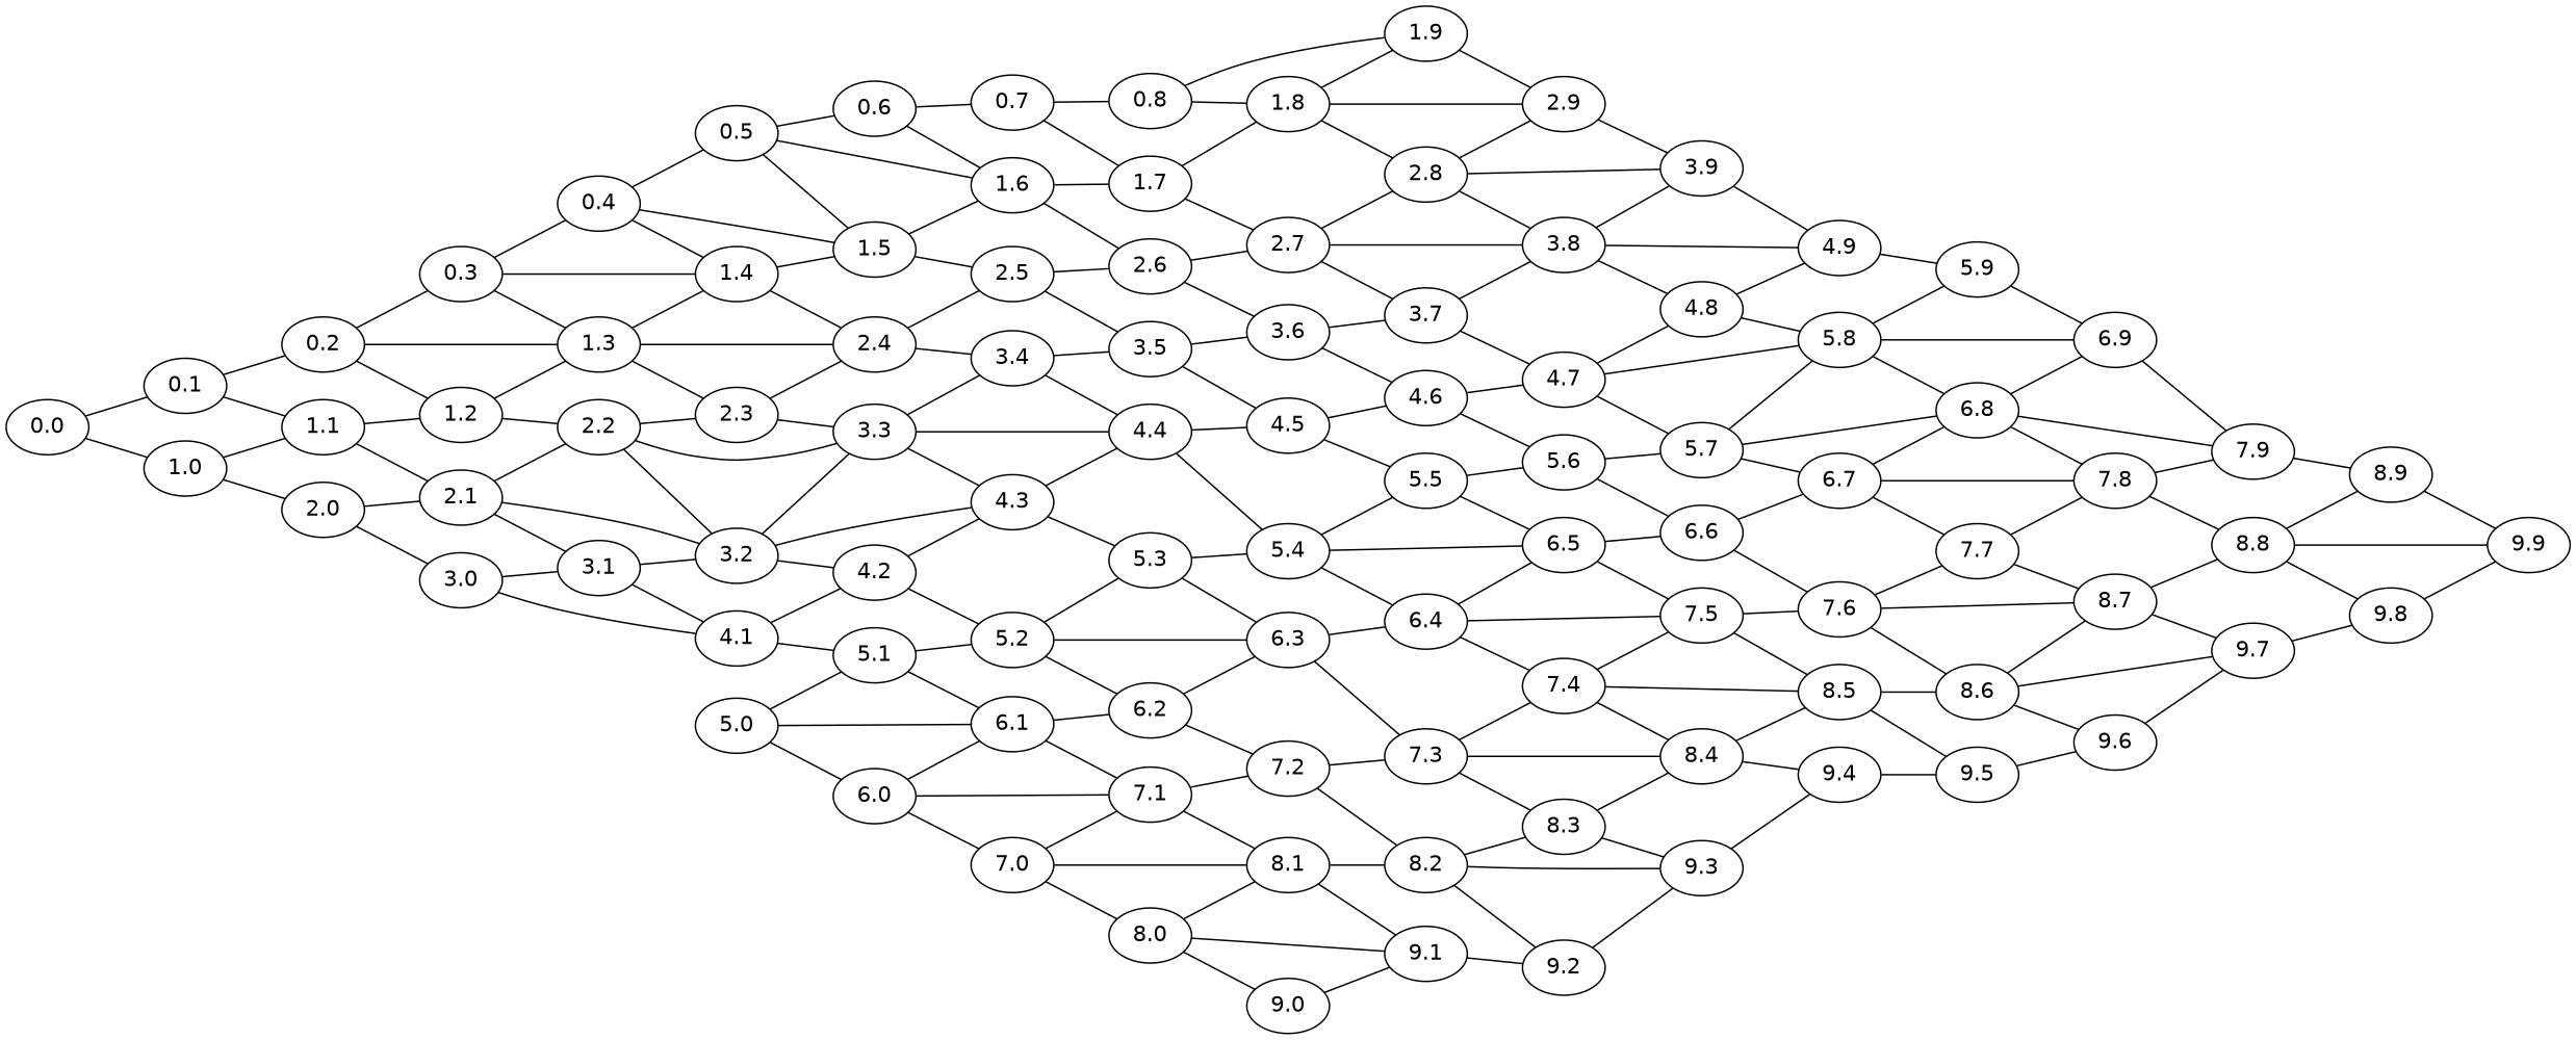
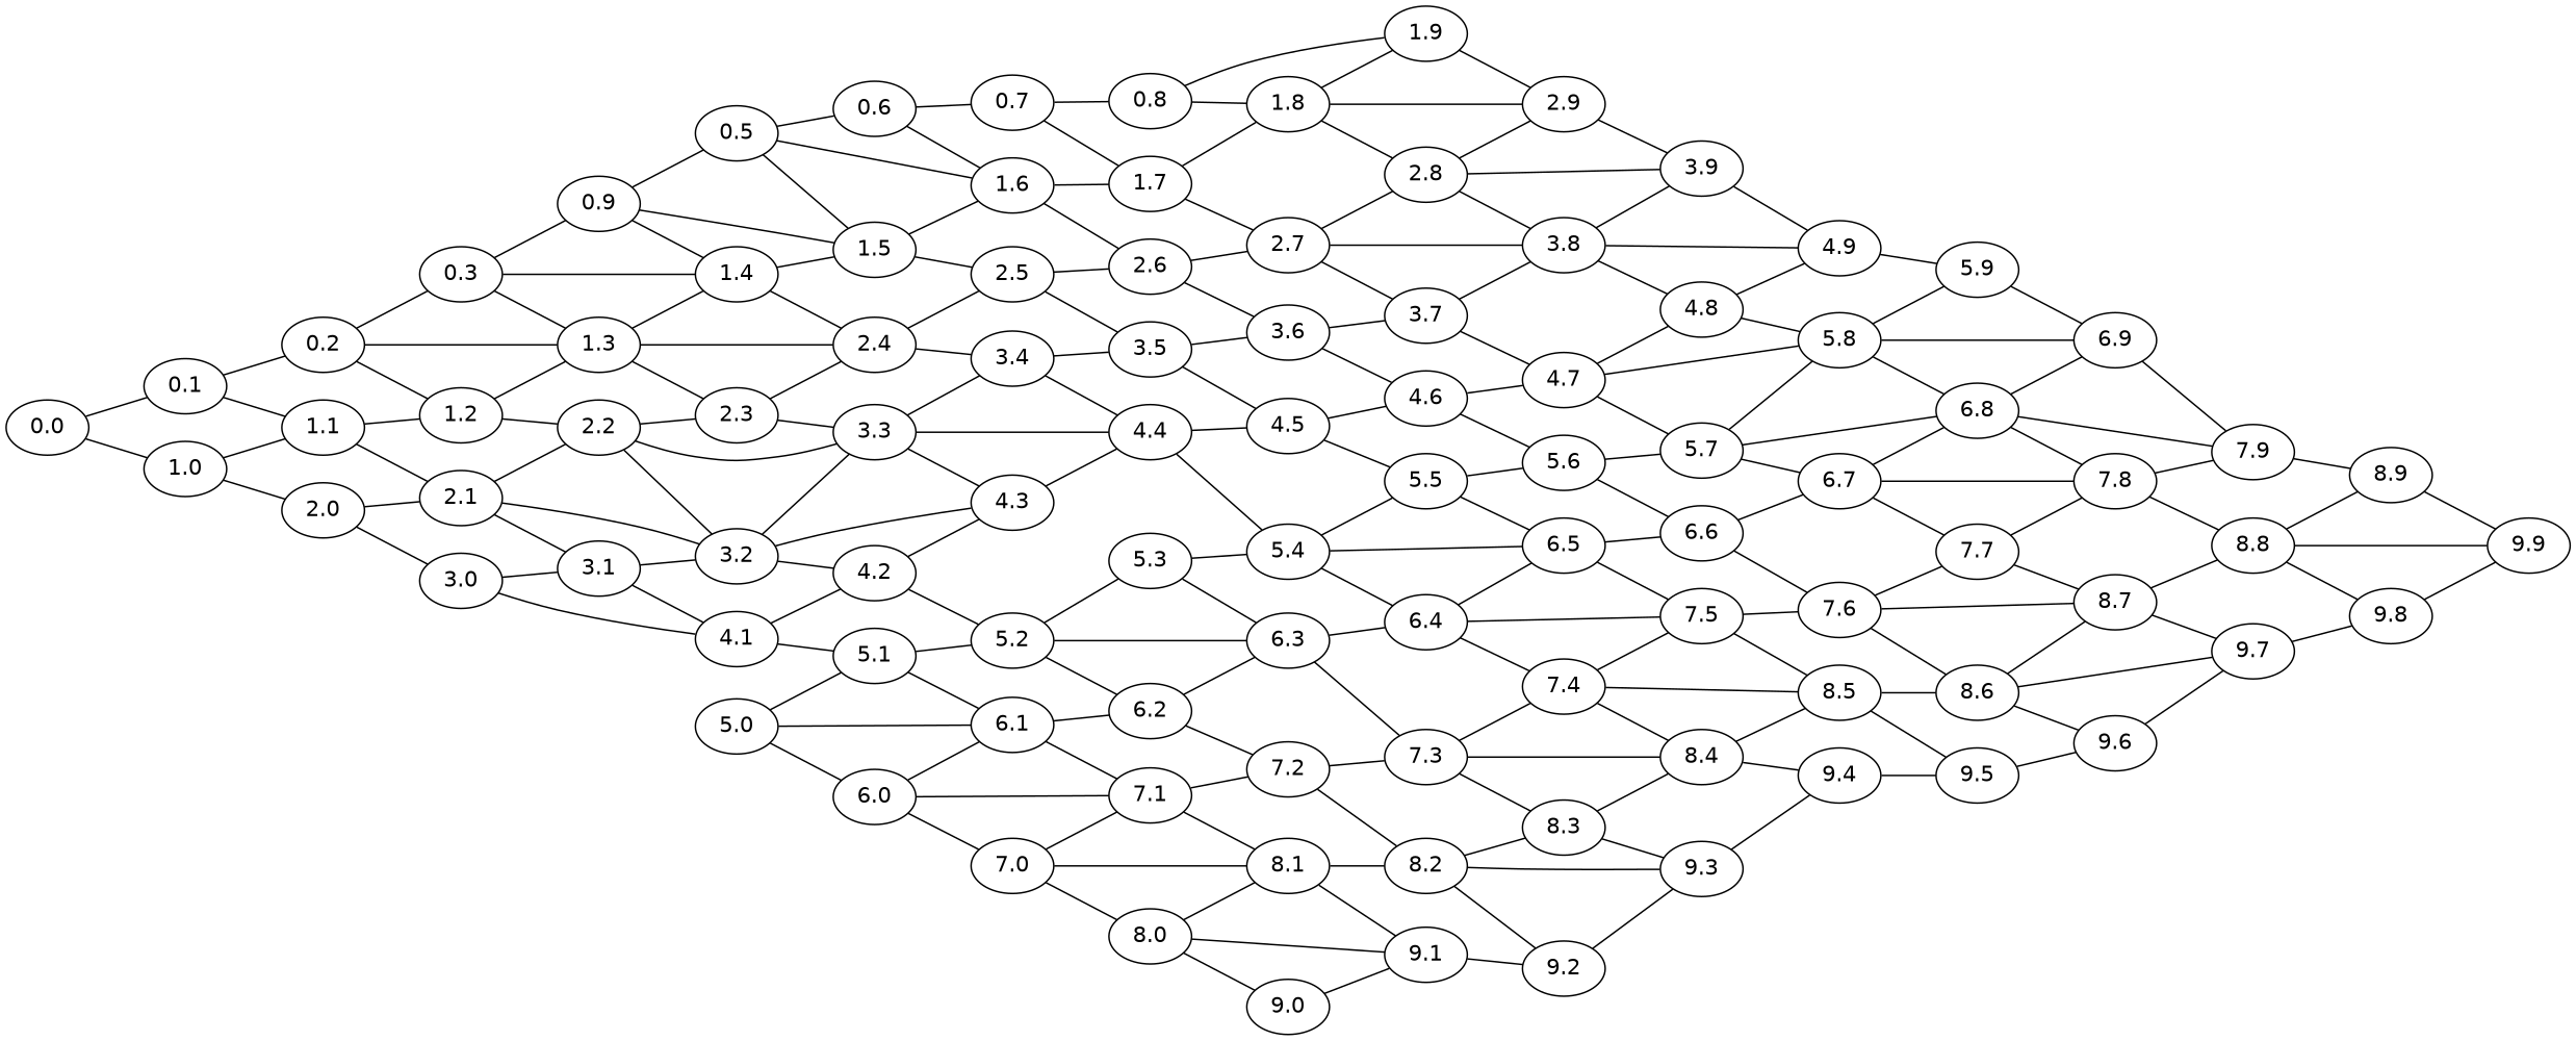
  graph {
    fontname="DejaVu Sans"
    rankdir=LR
    node [fontname="DejaVu Sans"]
    edge [fontname="DejaVu Sans"]
    0.0 [height=0.5 width=0.75]
    0.1 [height=0.5 width=0.75]
    1.0 [height=0.5 width=0.75]
    0.2 [height=0.5 width=0.75]
    1.1 [height=0.5 width=0.75]
    2.0 [height=0.5 width=0.75]
    0.3 [height=0.5 width=0.75]
    1.2 [height=0.5 width=0.75]
    1.3 [height=0.5 width=0.75]
    2.1 [height=0.5 width=0.75]
    3.0 [height=0.5 width=0.75]
-   0.4 [height=0.5 width=0.75]
+   0.4 [height=0.5 width=0.75 label=0.9]
    1.4 [height=0.5 width=0.75]
    2.2 [height=0.5 width=0.75]
    2.3 [height=0.5 width=0.75]
    2.4 [height=0.5 width=0.75]
    3.1 [height=0.5 width=0.75]
    3.2 [height=0.5 width=0.75]
    0.5 [height=0.5 width=0.75]
    1.5 [height=0.5 width=0.75]
    3.3 [height=0.5 width=0.75]
    2.5 [height=0.5 width=0.75]
    3.4 [height=0.5 width=0.75]
    0.6 [height=0.5 width=0.75]
    1.6 [height=0.5 width=0.75]
    0.7 [height=0.5 width=0.75]
    1.7 [height=0.5 width=0.75]
    2.6 [height=0.5 width=0.75]
    3.5 [height=0.5 width=0.75]
    0.8 [height=0.5 width=0.75]
    1.8 [height=0.5 width=0.75]
    2.7 [height=0.5 width=0.75]
    3.6 [height=0.5 width=0.75]
    1.9 [height=0.5 width=0.75]
    2.8 [height=0.5 width=0.75]
    2.9 [height=0.5 width=0.75]
    3.7 [height=0.5 width=0.75]
    3.8 [height=0.5 width=0.75]
    3.9 [height=0.5 width=0.75]
    4.1 [height=0.5 width=0.75]
    4.2 [height=0.5 width=0.75]
    4.3 [height=0.5 width=0.75]
    4.4 [height=0.5 width=0.75]
    4.5 [height=0.5 width=0.75]
    4.6 [height=0.5 width=0.75]
    4.7 [height=0.5 width=0.75]
    4.8 [height=0.5 width=0.75]
    4.9 [height=0.5 width=0.75]
    5.1 [height=0.5 width=0.75]
    5.2 [height=0.5 width=0.75]
    5.3 [height=0.5 width=0.75]
    5.4 [height=0.5 width=0.75]
    5.5 [height=0.5 width=0.75]
    5.6 [height=0.5 width=0.75]
    5.7 [height=0.5 width=0.75]
    5.8 [height=0.5 width=0.75]
    5.9 [height=0.5 width=0.75]
    5.0 [height=0.5 width=0.75]
    6.0 [height=0.5 width=0.75]
    6.1 [height=0.5 width=0.75]
    6.2 [height=0.5 width=0.75]
    6.3 [height=0.5 width=0.75]
    6.4 [height=0.5 width=0.75]
    6.5 [height=0.5 width=0.75]
    6.6 [height=0.5 width=0.75]
    6.7 [height=0.5 width=0.75]
    6.8 [height=0.5 width=0.75]
    6.9 [height=0.5 width=0.75]
    7.0 [height=0.5 width=0.75]
    7.1 [height=0.5 width=0.75]
    7.2 [height=0.5 width=0.75]
    7.3 [height=0.5 width=0.75]
    7.4 [height=0.5 width=0.75]
    7.5 [height=0.5 width=0.75]
    7.6 [height=0.5 width=0.75]
    7.7 [height=0.5 width=0.75]
    7.8 [height=0.5 width=0.75]
    7.9 [height=0.5 width=0.75]
    8.0 [height=0.5 width=0.75]
    8.1 [height=0.5 width=0.75]
    8.2 [height=0.5 width=0.75]
    8.3 [height=0.5 width=0.75]
    8.4 [height=0.5 width=0.75]
    8.5 [height=0.5 width=0.75]
    8.6 [height=0.5 width=0.75]
    8.7 [height=0.5 width=0.75]
    8.8 [height=0.5 width=0.75]
    8.9 [height=0.5 width=0.75]
    9.0 [height=0.5 width=0.75]
    9.1 [height=0.5 width=0.75]
    9.2 [height=0.5 width=0.75]
    9.3 [height=0.5 width=0.75]
    9.4 [height=0.5 width=0.75]
    9.5 [height=0.5 width=0.75]
    9.6 [height=0.5 width=0.75]
    9.7 [height=0.5 width=0.75]
    9.8 [height=0.5 width=0.75]
    9.9 [height=0.5 width=0.75]
    0.0 -- 0.1
    0.0 -- 1.0
    0.1 -- 0.2
    0.1 -- 1.1
    1.0 -- 1.1
    1.0 -- 2.0
    0.2 -- 0.3
    0.2 -- 1.2
    0.2 -- 1.3
    1.1 -- 1.2
    1.1 -- 2.1
    2.0 -- 2.1
    2.0 -- 3.0
    0.3 -- 1.3
    0.3 -- 0.4
    0.3 -- 1.4
    1.2 -- 1.3
    1.2 -- 2.2
    1.3 -- 1.4
    1.3 -- 2.3
    1.3 -- 2.4
    2.1 -- 2.2
    2.1 -- 3.1
    2.1 -- 3.2
    3.0 -- 3.1
    3.0 -- 4.1
    0.4 -- 1.4
    0.4 -- 0.5
    0.4 -- 1.5
    1.4 -- 2.4
    1.4 -- 1.5
    2.2 -- 2.3
    2.2 -- 3.2
    2.2 -- 3.3
    2.3 -- 2.4
    2.3 -- 3.3
    2.4 -- 2.5
    2.4 -- 3.4
    3.1 -- 3.2
    3.1 -- 4.1
    3.2 -- 3.3
    3.2 -- 4.2
    3.2 -- 4.3
    0.5 -- 1.5
    0.5 -- 0.6
    0.5 -- 1.6
    1.5 -- 2.5
    1.5 -- 1.6
    3.3 -- 3.4
    3.3 -- 4.3
    3.3 -- 4.4
    2.5 -- 2.6
    2.5 -- 3.5
    3.4 -- 3.5
    3.4 -- 4.4
    0.6 -- 1.6
    0.6 -- 0.7
    1.6 -- 1.7
    1.6 -- 2.6
    0.7 -- 1.7
    0.7 -- 0.8
    1.7 -- 1.8
    1.7 -- 2.7
    2.6 -- 2.7
    2.6 -- 3.6
    3.5 -- 3.6
    3.5 -- 4.5
    0.8 -- 1.8
    0.8 -- 1.9
    1.8 -- 1.9
    1.8 -- 2.8
    1.8 -- 2.9
    2.7 -- 2.8
    2.7 -- 3.7
    2.7 -- 3.8
    3.6 -- 3.7
    3.6 -- 4.6
    1.9 -- 2.9
    2.8 -- 2.9
    2.8 -- 3.8
    2.8 -- 3.9
    2.9 -- 3.9
    3.7 -- 3.8
    3.7 -- 4.7
    3.8 -- 3.9
    3.8 -- 4.8
    3.8 -- 4.9
    3.9 -- 4.9
    4.1 -- 4.2
    4.1 -- 5.1
    4.2 -- 4.3
    4.2 -- 5.2
    4.3 -- 4.4
-   4.3 -- 5.3
    4.4 -- 4.5
    4.4 -- 5.4
    4.5 -- 4.6
    4.5 -- 5.5
    4.6 -- 4.7
    4.6 -- 5.6
    4.7 -- 4.8
    4.7 -- 5.7
    4.7 -- 5.8
    4.8 -- 4.9
    4.8 -- 5.8
    4.9 -- 5.9
    5.1 -- 5.2
    5.1 -- 6.1
    5.2 -- 5.3
    5.2 -- 6.2
    5.2 -- 6.3
    5.3 -- 5.4
    5.3 -- 6.3
    5.4 -- 5.5
    5.4 -- 6.4
    5.4 -- 6.5
    5.5 -- 5.6
    5.5 -- 6.5
    5.6 -- 5.7
    5.6 -- 6.6
    5.7 -- 5.8
    5.7 -- 6.7
    5.7 -- 6.8
    5.8 -- 5.9
    5.8 -- 6.8
    5.8 -- 6.9
    5.9 -- 6.9
    5.0 -- 5.1
    5.0 -- 6.0
    5.0 -- 6.1
    6.0 -- 6.1
    6.0 -- 7.0
    6.0 -- 7.1
    6.1 -- 6.2
    6.1 -- 7.1
    6.2 -- 6.3
    6.2 -- 7.2
    6.3 -- 6.4
    6.3 -- 7.3
    6.4 -- 6.5
    6.4 -- 7.4
    6.4 -- 7.5
    6.5 -- 6.6
    6.5 -- 7.5
    6.6 -- 6.7
    6.6 -- 7.6
    6.7 -- 6.8
    6.7 -- 7.7
    6.7 -- 7.8
    6.8 -- 6.9
    6.8 -- 7.8
    6.8 -- 7.9
    6.9 -- 7.9
    7.0 -- 7.1
    7.0 -- 8.0
    7.0 -- 8.1
    7.1 -- 7.2
    7.1 -- 8.1
    7.2 -- 7.3
    7.2 -- 8.2
    7.3 -- 7.4
    7.3 -- 8.3
    7.3 -- 8.4
    7.4 -- 7.5
    7.4 -- 8.4
    7.4 -- 8.5
    7.5 -- 7.6
    7.5 -- 8.5
    7.6 -- 7.7
    7.6 -- 8.6
    7.6 -- 8.7
    7.7 -- 7.8
    7.7 -- 8.7
    7.8 -- 7.9
    7.8 -- 8.8
    7.9 -- 8.9
    8.0 -- 8.1
    8.0 -- 9.0
    8.0 -- 9.1
    8.1 -- 8.2
    8.1 -- 9.1
    8.2 -- 8.3
    8.2 -- 9.2
    8.2 -- 9.3
    8.3 -- 8.4
    8.3 -- 9.3
    8.4 -- 8.5
    8.4 -- 9.4
    8.5 -- 8.6
    8.5 -- 9.5
    8.6 -- 8.7
    8.6 -- 9.6
    8.6 -- 9.7
    8.7 -- 8.8
    8.7 -- 9.7
    8.8 -- 8.9
    8.8 -- 9.8
    8.8 -- 9.9
    8.9 -- 9.9
    9.0 -- 9.1
    9.1 -- 9.2
    9.2 -- 9.3
    9.3 -- 9.4
    9.4 -- 9.5
    9.5 -- 9.6
    9.6 -- 9.7
    9.7 -- 9.8
    9.8 -- 9.9
  }
